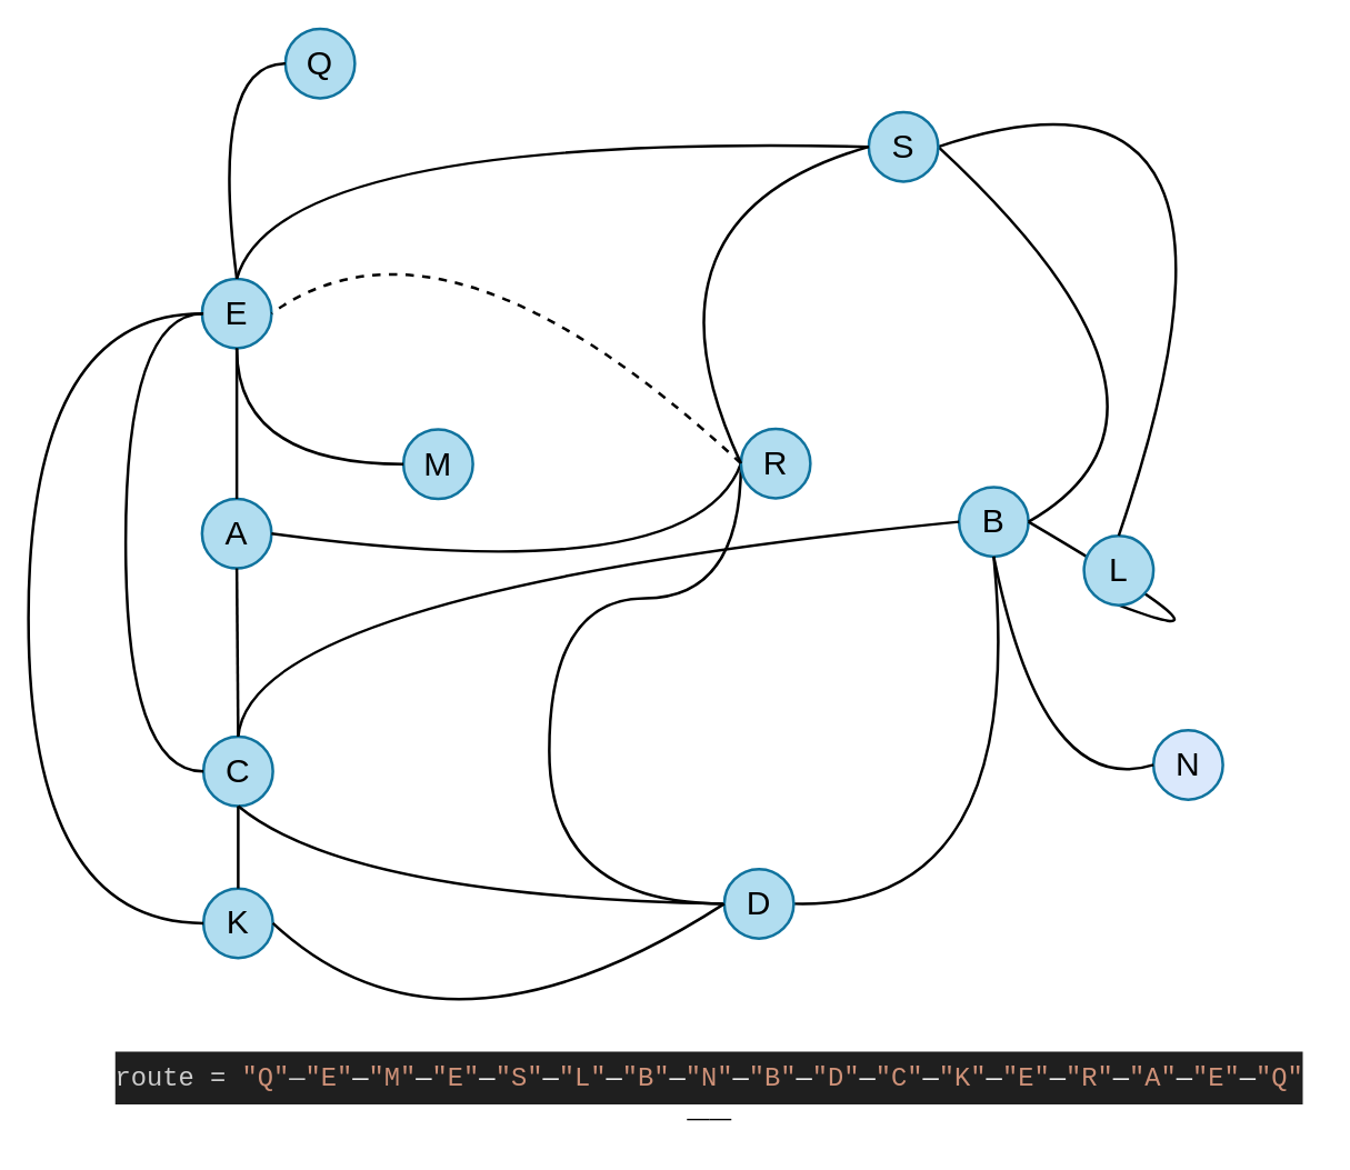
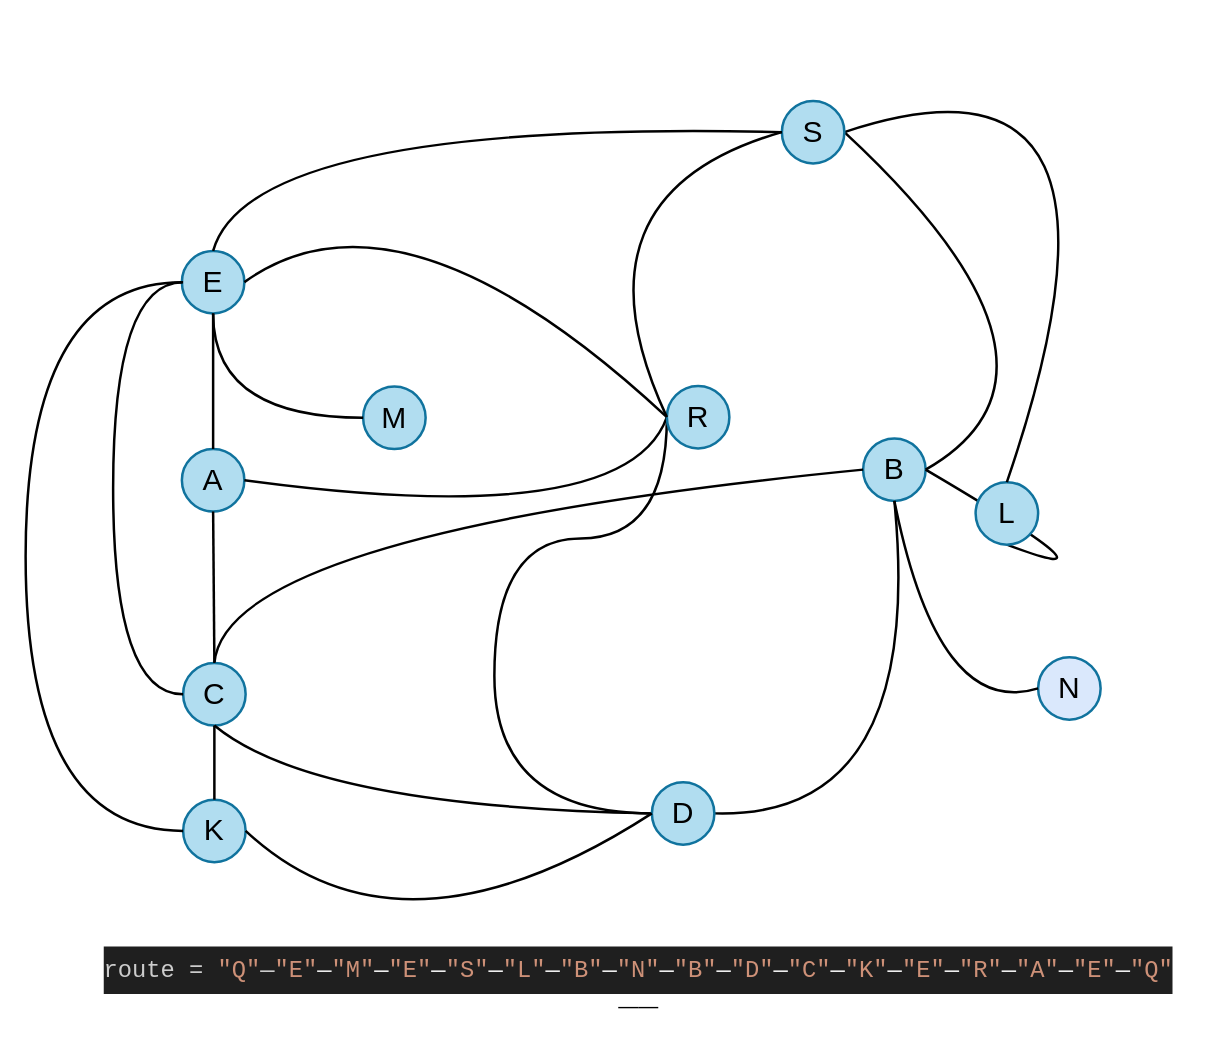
  <mxCell id="0" />
  <mxCell id="1" parent="0" />
  <mxCell id="2" value="&lt;div style=&quot;background-color: rgb(31, 31, 31); font-family: &amp;quot;Liga Menlo&amp;quot;, &amp;quot;Source Code Pro&amp;quot;, &amp;quot;JetBrains Mono&amp;quot;, &amp;quot;Rec Mono Normal&amp;quot;, Consolas, &amp;quot;Courier New&amp;quot;, monospace; line-height: 201%; font-size: 19px;&quot;&gt;&lt;span style=&quot;color: rgb(204, 204, 204);&quot;&gt;route = &lt;/span&gt;&lt;font color=&quot;#ce9178&quot;&gt;&quot;Q&quot;&lt;/font&gt;&lt;font color=&quot;#cccccc&quot;&gt;—&lt;/font&gt;&lt;span style=&quot;color: rgb(206, 145, 120);&quot;&gt;&quot;E&quot;&lt;/span&gt;&lt;font color=&quot;#ebebeb&quot;&gt;—&lt;/font&gt;&lt;span style=&quot;color: rgb(206, 145, 120);&quot;&gt;&quot;M&quot;&lt;/span&gt;&lt;font color=&quot;#eeeeee&quot;&gt;—&lt;/font&gt;&lt;span style=&quot;color: rgb(206, 145, 120);&quot;&gt;&quot;E&quot;&lt;/span&gt;&lt;font color=&quot;#eeeeee&quot;&gt;—&lt;/font&gt;&lt;span style=&quot;color: rgb(206, 145, 120);&quot;&gt;&quot;S&quot;&lt;/span&gt;&lt;font color=&quot;#eeeeee&quot;&gt;—&lt;/font&gt;&lt;span style=&quot;color: rgb(206, 145, 120);&quot;&gt;&quot;L&quot;&lt;/span&gt;&lt;font color=&quot;#eeeeee&quot;&gt;—&lt;/font&gt;&lt;span style=&quot;color: rgb(206, 145, 120);&quot;&gt;&quot;B&quot;&lt;/span&gt;&lt;font color=&quot;#eeeeee&quot;&gt;—&lt;/font&gt;&lt;span style=&quot;color: rgb(206, 145, 120);&quot;&gt;&quot;N&quot;&lt;/span&gt;&lt;font color=&quot;#eeeeee&quot;&gt;—&lt;/font&gt;&lt;span style=&quot;color: rgb(206, 145, 120);&quot;&gt;&quot;B&quot;&lt;/span&gt;&lt;font color=&quot;#eeeeee&quot;&gt;—&lt;/font&gt;&lt;span style=&quot;color: rgb(206, 145, 120);&quot;&gt;&quot;D&quot;&lt;/span&gt;&lt;font color=&quot;#eeeeee&quot;&gt;—&lt;/font&gt;&lt;span style=&quot;color: rgb(206, 145, 120);&quot;&gt;&quot;C&quot;&lt;/span&gt;&lt;font color=&quot;#eeeeee&quot;&gt;—&lt;/font&gt;&lt;span style=&quot;color: rgb(206, 145, 120);&quot;&gt;&quot;K&quot;&lt;/span&gt;&lt;font color=&quot;#eeeeee&quot;&gt;—&lt;/font&gt;&lt;span style=&quot;color: rgb(206, 145, 120);&quot;&gt;&quot;E&quot;&lt;/span&gt;&lt;font color=&quot;#eeeeee&quot;&gt;—&lt;/font&gt;&lt;span style=&quot;color: rgb(206, 145, 120);&quot;&gt;&quot;R&quot;&lt;/span&gt;&lt;font color=&quot;#eeeeee&quot;&gt;—&lt;/font&gt;&lt;span style=&quot;color: rgb(206, 145, 120);&quot;&gt;&quot;A&quot;&lt;/span&gt;&lt;font color=&quot;#eeeeee&quot;&gt;—&lt;/font&gt;&lt;span style=&quot;color: rgb(206, 145, 120);&quot;&gt;&quot;E&quot;&lt;/span&gt;&lt;font color=&quot;#eeeeee&quot;&gt;—&lt;/font&gt;&lt;span style=&quot;color: rgb(206, 145, 120);&quot;&gt;&quot;Q&quot;&lt;/span&gt;&lt;/div&gt;——" style="text;html=1;align=center;verticalAlign=middle;resizable=0;points=[];autosize=1;strokeColor=none;fillColor=none;fontSize=16;rounded=0;" vertex="1" parent="1"><mxGeometry x="69.995" y="749.996" width="880" height="70" as="geometry" /></mxCell>
  <mxCell id="3" value="" style="group;rounded=0;" vertex="1" connectable="0" parent="1"><mxGeometry x="20" y="20" width="930" height="669" as="geometry" /></mxCell>
  <mxCell id="4" value="&lt;font style=&quot;font-size: 24px;&quot;&gt;A&lt;/font&gt;" style="ellipse;whiteSpace=wrap;html=1;resizeWidth=1;resizeHeight=0;resizable=1;fixedWidth=0;autosize=1;backgroundOutline=0;perimeterSpacing=0;strokeWidth=2;labelPadding=10;enumerate=0;comic=0;fillColor=#b1ddf0;strokeColor=#10739e;shadow=0;spacingTop=0;spacing=7;rounded=0;" parent="3" vertex="1"><mxGeometry x="125" y="338.5" width="50" height="50" as="geometry" /></mxCell>
  <mxCell id="5" value="&lt;font style=&quot;font-size: 24px;&quot;&gt;B&lt;/font&gt;" style="ellipse;whiteSpace=wrap;html=1;resizeWidth=1;resizeHeight=0;resizable=1;fixedWidth=0;autosize=1;backgroundOutline=0;perimeterSpacing=0;strokeWidth=2;labelPadding=10;enumerate=0;comic=0;fillColor=#b1ddf0;strokeColor=#10739e;shadow=0;spacingTop=0;spacing=7;rounded=0;" parent="3" vertex="1"><mxGeometry x="670" y="330" width="50" height="50" as="geometry" /></mxCell>
  <mxCell id="6" style="edgeStyle=none;orthogonalLoop=1;jettySize=auto;html=1;exitX=0.5;exitY=0;exitDx=0;exitDy=0;entryX=0;entryY=0.5;entryDx=0;entryDy=0;fontSize=14;curved=1;strokeWidth=2;endArrow=none;endFill=0;rounded=0;" parent="3" source="7" target="5" edge="1"><mxGeometry relative="1" as="geometry"><Array as="points"><mxPoint x="160" y="405" /></Array></mxGeometry></mxCell>
  <mxCell id="7" value="&lt;font style=&quot;font-size: 24px;&quot;&gt;C&lt;/font&gt;" style="ellipse;whiteSpace=wrap;html=1;resizeWidth=1;resizeHeight=0;resizable=1;fixedWidth=0;autosize=1;backgroundOutline=0;perimeterSpacing=0;strokeWidth=2;labelPadding=10;enumerate=0;comic=0;fillColor=#b1ddf0;strokeColor=#10739e;shadow=0;spacingTop=0;spacing=7;rounded=0;" parent="3" vertex="1"><mxGeometry x="126" y="509.75" width="50" height="50" as="geometry" /></mxCell>
  <mxCell id="8" style="orthogonalLoop=1;jettySize=auto;html=1;exitX=0.5;exitY=1;exitDx=0;exitDy=0;entryX=0.5;entryY=0;entryDx=0;entryDy=0;fontSize=14;endArrow=none;endFill=0;strokeWidth=2;curved=1;rounded=0;" parent="3" source="4" target="7" edge="1"><mxGeometry relative="1" as="geometry" /></mxCell>
  <mxCell id="9" value="&lt;font style=&quot;font-size: 24px;&quot;&gt;E&lt;/font&gt;" style="ellipse;whiteSpace=wrap;html=1;resizeWidth=1;resizeHeight=0;resizable=1;fixedWidth=0;autosize=1;backgroundOutline=0;perimeterSpacing=0;strokeWidth=2;labelPadding=10;enumerate=0;comic=0;fillColor=#b1ddf0;strokeColor=#10739e;shadow=0;spacingTop=0;spacing=7;rounded=0;" parent="3" vertex="1"><mxGeometry x="125" y="180" width="50" height="50" as="geometry" /></mxCell>
  <mxCell id="10" style="edgeStyle=none;orthogonalLoop=1;jettySize=auto;html=1;exitX=0.5;exitY=0;exitDx=0;exitDy=0;entryX=0.5;entryY=1;entryDx=0;entryDy=0;fontSize=14;curved=1;strokeWidth=2;endArrow=none;endFill=0;rounded=0;" parent="3" source="4" target="9" edge="1"><mxGeometry relative="1" as="geometry" /></mxCell>
  <mxCell id="11" style="edgeStyle=orthogonalEdgeStyle;rounded=0;orthogonalLoop=1;jettySize=auto;html=1;exitX=0;exitY=0.5;exitDx=0;exitDy=0;fontSize=14;curved=1;strokeWidth=2;endArrow=none;endFill=0;" parent="3" source="7" edge="1"><mxGeometry relative="1" as="geometry"><mxPoint x="126" y="205" as="targetPoint" /><Array as="points"><mxPoint x="70" y="535" /><mxPoint x="70" y="205" /></Array></mxGeometry></mxCell>
  <mxCell id="12" style="edgeStyle=none;orthogonalLoop=1;jettySize=auto;html=1;exitX=1;exitY=0.5;exitDx=0;exitDy=0;entryX=0.5;entryY=1;entryDx=0;entryDy=0;fontSize=14;curved=1;strokeWidth=2;endArrow=none;endFill=0;rounded=0;" parent="3" source="5" target="15" edge="1"><mxGeometry relative="1" as="geometry"><Array as="points"><mxPoint x="890" y="455" /></Array></mxGeometry></mxCell>
  <mxCell id="13" style="edgeStyle=none;orthogonalLoop=1;jettySize=auto;html=1;exitX=0.5;exitY=1;exitDx=0;exitDy=0;entryX=1;entryY=0.5;entryDx=0;entryDy=0;fontSize=14;curved=1;strokeWidth=2;endArrow=none;endFill=0;rounded=0;" parent="3" source="5" target="34" edge="1"><mxGeometry relative="1" as="geometry"><Array as="points"><mxPoint x="720" y="635" /></Array></mxGeometry></mxCell>
  <mxCell id="14" style="edgeStyle=none;orthogonalLoop=1;jettySize=auto;html=1;exitX=0.5;exitY=1;exitDx=0;exitDy=0;fontSize=14;curved=1;strokeWidth=2;endArrow=none;endFill=0;entryX=0;entryY=0.5;entryDx=0;entryDy=0;rounded=0;" parent="3" source="7" target="34" edge="1"><mxGeometry relative="1" as="geometry"><mxPoint x="620" y="545" as="targetPoint" /><Array as="points"><mxPoint x="230" y="625" /></Array></mxGeometry></mxCell>
  <mxCell id="15" value="&lt;font style=&quot;font-size: 24px;&quot;&gt;L&lt;/font&gt;" style="ellipse;whiteSpace=wrap;html=1;resizeWidth=1;resizeHeight=0;resizable=1;fixedWidth=0;autosize=1;backgroundOutline=0;perimeterSpacing=0;strokeWidth=2;labelPadding=10;enumerate=0;comic=0;fillColor=#b1ddf0;strokeColor=#10739e;shadow=0;spacingTop=0;spacing=7;rounded=0;" parent="3" vertex="1"><mxGeometry x="760" y="365" width="50" height="50" as="geometry" /></mxCell>
  <mxCell id="16" value="&lt;font style=&quot;font-size: 24px;&quot;&gt;N&lt;/font&gt;" style="ellipse;whiteSpace=wrap;html=1;resizeWidth=1;resizeHeight=0;resizable=1;fixedWidth=0;autosize=1;backgroundOutline=0;perimeterSpacing=0;strokeWidth=2;labelPadding=10;enumerate=0;comic=0;fillColor=#dae8fc;strokeColor=#10739e;shadow=0;spacingTop=0;spacing=7;rounded=0;" parent="3" vertex="1"><mxGeometry x="810" y="505" width="50" height="50" as="geometry" /></mxCell>
  <mxCell id="17" style="edgeStyle=none;orthogonalLoop=1;jettySize=auto;html=1;exitX=0.5;exitY=1;exitDx=0;exitDy=0;entryX=0;entryY=0.5;entryDx=0;entryDy=0;fontSize=14;strokeWidth=2;curved=1;endArrow=none;endFill=0;rounded=0;" parent="3" source="5" target="16" edge="1"><mxGeometry relative="1" as="geometry"><Array as="points"><mxPoint x="730" y="555" /></Array></mxGeometry></mxCell>
  <mxCell id="18" value="&lt;font style=&quot;font-size: 24px;&quot;&gt;K&lt;/font&gt;" style="ellipse;whiteSpace=wrap;html=1;resizeWidth=1;resizeHeight=0;resizable=1;fixedWidth=0;autosize=1;backgroundOutline=0;perimeterSpacing=0;strokeWidth=2;labelPadding=10;enumerate=0;comic=0;fillColor=#b1ddf0;strokeColor=#10739e;shadow=0;spacingTop=0;spacing=7;rounded=0;" parent="3" vertex="1"><mxGeometry x="126" y="619" width="50" height="50" as="geometry" /></mxCell>
  <mxCell id="19" style="edgeStyle=orthogonalEdgeStyle;curved=1;rounded=0;orthogonalLoop=1;jettySize=auto;html=1;exitX=0.5;exitY=1;exitDx=0;exitDy=0;entryX=0.5;entryY=0;entryDx=0;entryDy=0;fontSize=14;strokeWidth=2;endArrow=none;endFill=0;" parent="3" source="7" target="18" edge="1"><mxGeometry relative="1" as="geometry" /></mxCell>
  <mxCell id="20" style="edgeStyle=orthogonalEdgeStyle;rounded=0;orthogonalLoop=1;jettySize=auto;html=1;exitX=0;exitY=0.5;exitDx=0;exitDy=0;entryX=0;entryY=0.5;entryDx=0;entryDy=0;fontSize=14;elbow=vertical;shadow=0;strokeColor=default;curved=1;endArrow=none;endFill=0;strokeWidth=2;" parent="3" source="9" target="18" edge="1"><mxGeometry relative="1" as="geometry"><Array as="points"><mxPoint y="205" /><mxPoint y="644" /></Array></mxGeometry></mxCell>
  <mxCell id="21" style="orthogonalLoop=1;jettySize=auto;html=1;exitX=1;exitY=0.5;exitDx=0;exitDy=0;entryX=0.5;entryY=0;entryDx=0;entryDy=0;fontSize=14;strokeWidth=2;curved=1;endArrow=none;endFill=0;rounded=0;" parent="3" source="23" target="15" edge="1"><mxGeometry relative="1" as="geometry"><Array as="points"><mxPoint x="910" /></Array></mxGeometry></mxCell>
  <mxCell id="22" style="orthogonalLoop=1;jettySize=auto;html=1;exitX=1;exitY=0.5;exitDx=0;exitDy=0;entryX=1;entryY=0.5;entryDx=0;entryDy=0;fontSize=14;strokeWidth=2;curved=1;endArrow=none;endFill=0;rounded=0;" parent="3" source="23" target="5" edge="1"><mxGeometry relative="1" as="geometry"><Array as="points"><mxPoint x="860" y="275" /></Array></mxGeometry></mxCell>
  <mxCell id="23" value="&lt;font style=&quot;font-size: 24px;&quot;&gt;S&lt;/font&gt;" style="ellipse;whiteSpace=wrap;html=1;resizeWidth=1;resizeHeight=0;resizable=1;fixedWidth=0;autosize=1;backgroundOutline=0;perimeterSpacing=0;strokeWidth=2;labelPadding=10;enumerate=0;comic=0;fillColor=#b1ddf0;strokeColor=#10739e;shadow=0;spacingTop=0;spacing=7;rounded=0;" parent="3" vertex="1"><mxGeometry x="605" y="60" width="50" height="50" as="geometry" /></mxCell>
  <mxCell id="24" style="orthogonalLoop=1;jettySize=auto;html=1;exitX=0.5;exitY=0;exitDx=0;exitDy=0;entryX=0;entryY=0.5;entryDx=0;entryDy=0;fontSize=14;strokeWidth=2;endArrow=none;endFill=0;curved=1;rounded=0;" parent="3" source="9" target="23" edge="1"><mxGeometry relative="1" as="geometry"><Array as="points"><mxPoint x="180" y="75" /></Array></mxGeometry></mxCell>
- <mxCell id="25" value="&lt;font style=&quot;font-size: 24px;&quot;&gt;Q&lt;/font&gt;" style="ellipse;whiteSpace=wrap;html=1;resizeWidth=1;resizeHeight=0;resizable=1;fixedWidth=0;autosize=1;backgroundOutline=0;perimeterSpacing=0;strokeWidth=2;labelPadding=10;enumerate=0;comic=0;fillColor=#b1ddf0;strokeColor=#10739e;shadow=0;spacingTop=0;spacing=7;rounded=0;" parent="3" vertex="1"><mxGeometry x="185" width="50" height="50" as="geometry" /></mxCell>
- <mxCell id="26" style="edgeStyle=none;orthogonalLoop=1;jettySize=auto;html=1;exitX=0.5;exitY=0;exitDx=0;exitDy=0;entryX=0;entryY=0.5;entryDx=0;entryDy=0;fontSize=14;strokeWidth=2;endArrow=none;endFill=0;curved=1;rounded=0;" parent="3" source="9" target="25" edge="1"><mxGeometry relative="1" as="geometry"><Array as="points"><mxPoint x="130" y="25" /></Array></mxGeometry></mxCell>
  <mxCell id="27" value="&lt;font style=&quot;font-size: 24px;&quot;&gt;M&lt;/font&gt;" style="ellipse;whiteSpace=wrap;html=1;resizeWidth=1;resizeHeight=0;resizable=1;fixedWidth=0;autosize=1;backgroundOutline=0;perimeterSpacing=0;strokeWidth=2;labelPadding=10;enumerate=0;comic=0;fillColor=#b1ddf0;strokeColor=#10739e;shadow=0;spacingTop=0;spacing=7;rounded=0;" parent="3" vertex="1"><mxGeometry x="270" y="288.5" width="50" height="50" as="geometry" /></mxCell>
  <mxCell id="28" style="edgeStyle=orthogonalEdgeStyle;orthogonalLoop=1;jettySize=auto;html=1;exitX=0.5;exitY=1;exitDx=0;exitDy=0;fontSize=14;endArrow=none;endFill=0;strokeWidth=2;curved=1;entryX=0;entryY=0.5;entryDx=0;entryDy=0;rounded=0;" parent="3" source="9" target="27" edge="1"><mxGeometry relative="1" as="geometry" /></mxCell>
  <mxCell id="29" style="edgeStyle=none;orthogonalLoop=1;jettySize=auto;html=1;exitX=0;exitY=0.5;exitDx=0;exitDy=0;entryX=1;entryY=0.5;entryDx=0;entryDy=0;fontSize=14;endArrow=none;endFill=0;curved=1;strokeWidth=2;rounded=0;" parent="3" source="32" target="4" edge="1"><mxGeometry relative="1" as="geometry"><Array as="points"><mxPoint x="480" y="405" /></Array></mxGeometry></mxCell>
- <mxCell id="30" style="edgeStyle=none;orthogonalLoop=1;jettySize=auto;html=1;exitX=0;exitY=0.5;exitDx=0;exitDy=0;entryX=1;entryY=0.5;entryDx=0;entryDy=0;fontSize=14;strokeWidth=2;curved=1;endArrow=none;endFill=0;rounded=0;dashed=1;" parent="3" source="32" target="9" edge="1"><mxGeometry relative="1" as="geometry"><Array as="points"><mxPoint x="300" y="115" /></Array></mxGeometry></mxCell>
+ <mxCell id="30" style="edgeStyle=none;orthogonalLoop=1;jettySize=auto;html=1;exitX=0;exitY=0.5;exitDx=0;exitDy=0;entryX=1;entryY=0.5;entryDx=0;entryDy=0;fontSize=14;strokeWidth=2;curved=1;endArrow=none;endFill=0;rounded=0;" parent="3" source="32" target="9" edge="1"><mxGeometry relative="1" as="geometry"><Array as="points"><mxPoint x="300" y="115" /></Array></mxGeometry></mxCell>
  <mxCell id="31" style="edgeStyle=orthogonalEdgeStyle;curved=1;sketch=0;orthogonalLoop=1;jettySize=auto;html=1;exitX=0;exitY=0.5;exitDx=0;exitDy=0;entryX=0;entryY=0.5;entryDx=0;entryDy=0;shadow=0;strokeColor=default;strokeWidth=2;fontFamily=Helvetica;fontSize=19;fontColor=#EEEEEE;endArrow=none;endFill=0;elbow=vertical;" edge="1" parent="3" source="32" target="34"><mxGeometry relative="1" as="geometry"><Array as="points"><mxPoint x="513" y="410" /><mxPoint x="375" y="410" /><mxPoint x="375" y="630" /></Array></mxGeometry></mxCell>
  <mxCell id="32" value="&lt;font style=&quot;font-size: 24px;&quot;&gt;R&lt;/font&gt;" style="ellipse;whiteSpace=wrap;html=1;resizeWidth=1;resizeHeight=0;resizable=1;fixedWidth=0;autosize=1;backgroundOutline=0;perimeterSpacing=0;strokeWidth=2;labelPadding=10;enumerate=0;comic=0;fillColor=#b1ddf0;strokeColor=#10739e;shadow=0;spacingTop=0;spacing=7;rounded=0;" parent="3" vertex="1"><mxGeometry x="513" y="288" width="50" height="50" as="geometry" /></mxCell>
  <mxCell id="33" style="edgeStyle=none;orthogonalLoop=1;jettySize=auto;html=1;exitX=0;exitY=0.5;exitDx=0;exitDy=0;entryX=0;entryY=0.5;entryDx=0;entryDy=0;fontSize=14;strokeWidth=2;endArrow=none;endFill=0;curved=1;rounded=0;" parent="3" source="23" target="32" edge="1"><mxGeometry relative="1" as="geometry"><Array as="points"><mxPoint x="430" y="135" /></Array></mxGeometry></mxCell>
  <mxCell id="34" value="&lt;font style=&quot;font-size: 24px;&quot;&gt;D&lt;/font&gt;" style="ellipse;whiteSpace=wrap;html=1;resizeWidth=1;resizeHeight=0;resizable=1;fixedWidth=0;autosize=1;backgroundOutline=0;perimeterSpacing=0;strokeWidth=2;labelPadding=10;enumerate=0;comic=0;fillColor=#b1ddf0;strokeColor=#10739e;shadow=0;spacingTop=0;spacing=7;rounded=0;" parent="3" vertex="1"><mxGeometry x="501" y="605" width="50" height="50" as="geometry" /></mxCell>
  <mxCell id="35" style="edgeStyle=none;orthogonalLoop=1;jettySize=auto;html=1;exitX=0;exitY=0.5;exitDx=0;exitDy=0;entryX=1;entryY=0.5;entryDx=0;entryDy=0;fontSize=14;strokeWidth=2;endArrow=none;endFill=0;curved=1;startArrow=none;rounded=0;" parent="3" source="34" target="18" edge="1"><mxGeometry relative="1" as="geometry"><Array as="points"><mxPoint x="300" y="760" /></Array></mxGeometry></mxCell>
